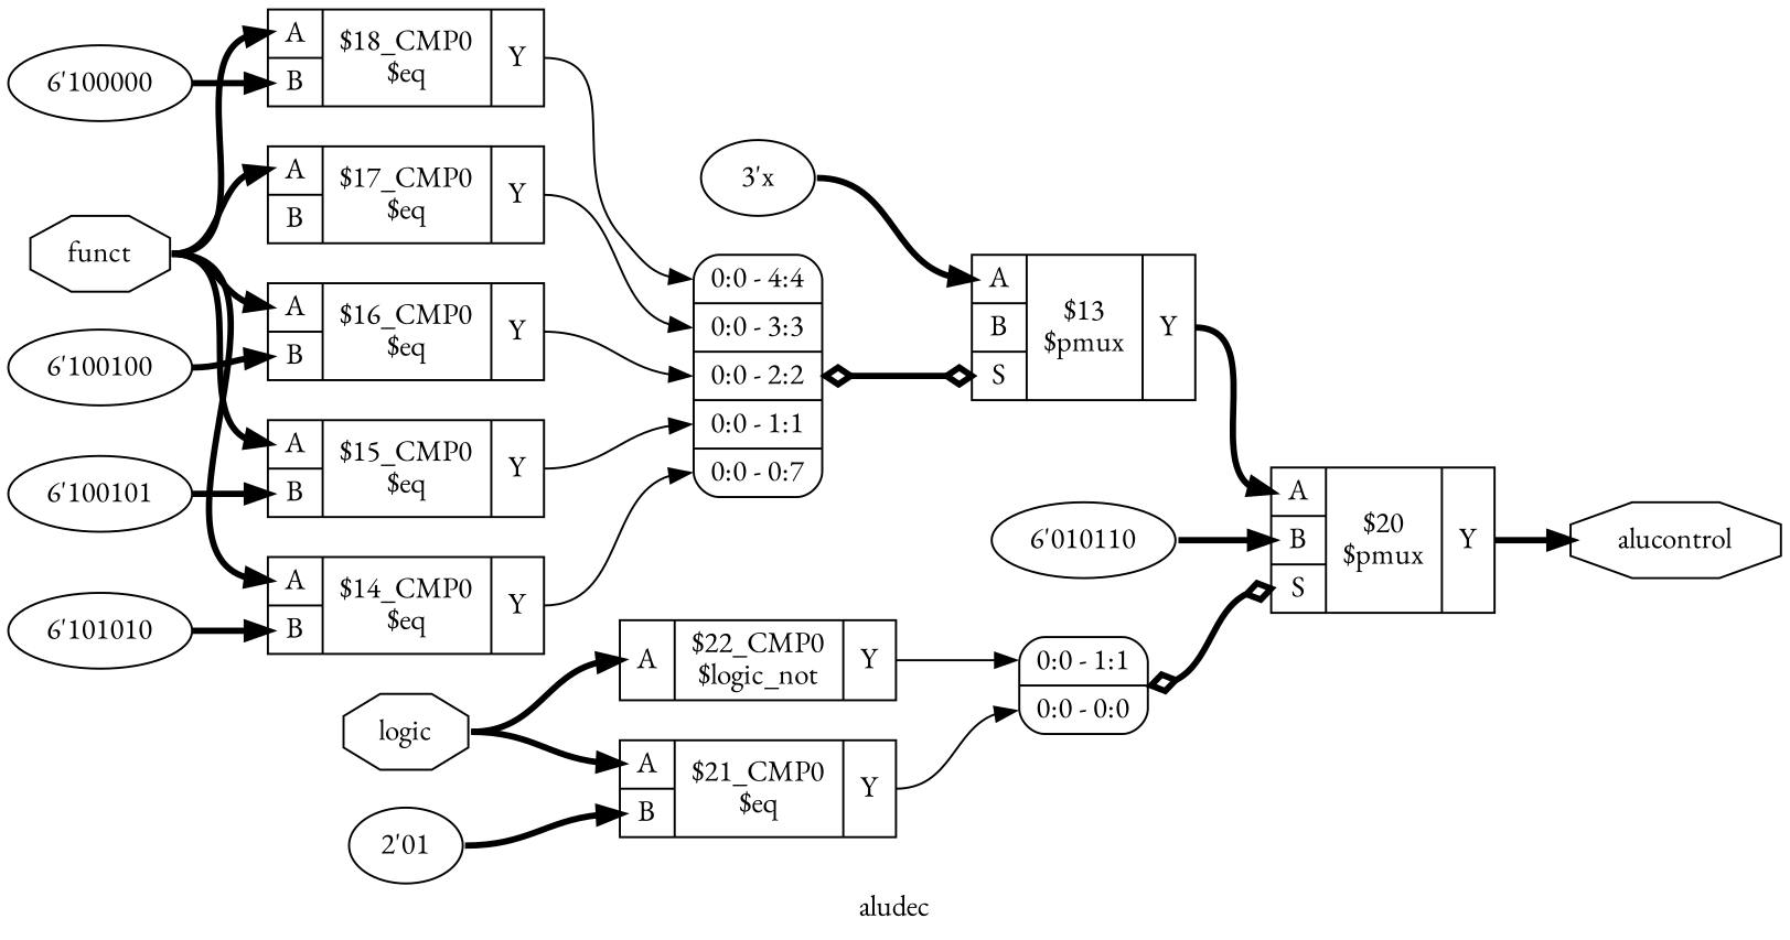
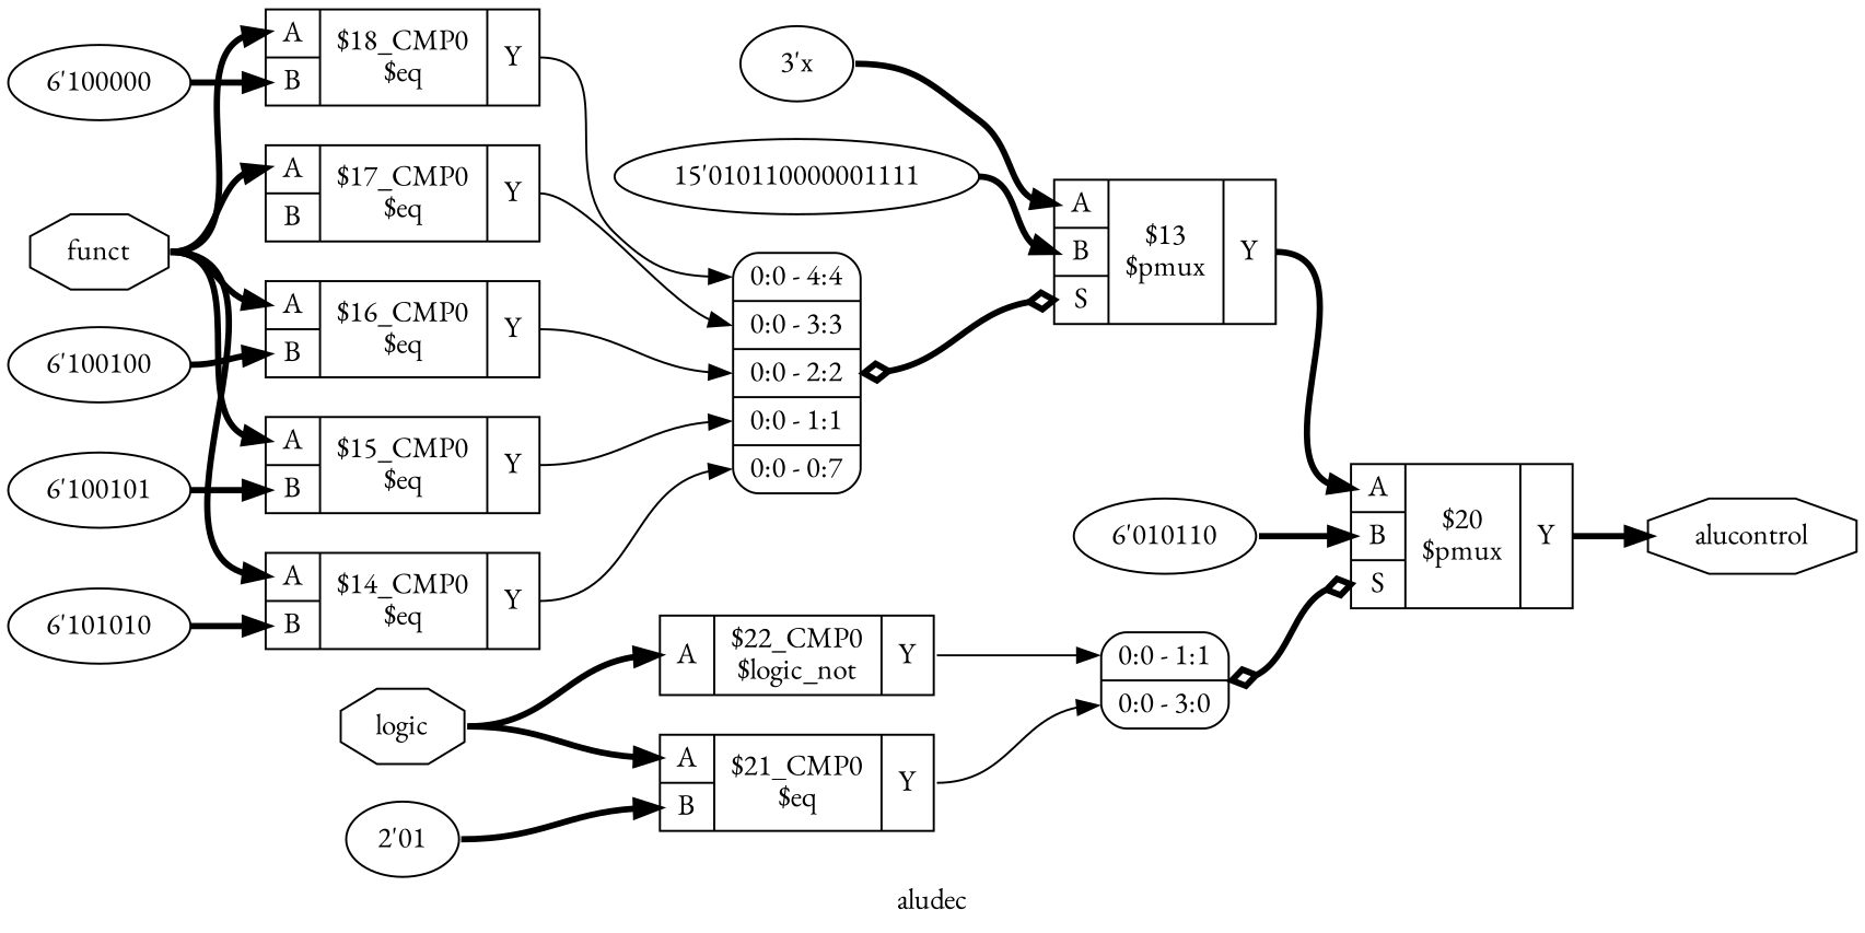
  digraph {
    fontname="EB Garamond"
    label=aludec
    rankdir=LR
    remincross=true
    node [fontname="EB Garamond" shape=record]
    edge [color=black fontname="EB Garamond" headport="p12:w" style="setlinewidth(3)" tailport=e]
    n1 [color=black fontcolor=black label=alucontrol shape=octagon]
    n2 [color=black fontcolor=black label=logic shape=octagon]
    n3 [label="{{<p12> A|<p13> B}|$21_CMP0\n$eq|{<p15> Y}}"]
    n4 [label="{{<p12> A}|$22_CMP0\n$logic_not|{<p15> Y}}"]
-   n5 [label="<s1> 0:0 - 1:1 |<s0> 0:0 - 0:0 " style=rounded]
+   n5 [label="<s1> 0:0 - 1:1 |<s0> 0:0 - 3:0 " style=rounded]
    n6 [color=black fontcolor=black label=funct shape=octagon]
    n7 [label="{{<p12> A|<p13> B}|$14_CMP0\n$eq|{<p15> Y}}"]
    n8 [label="{{<p12> A|<p13> B}|$15_CMP0\n$eq|{<p15> Y}}"]
    n9 [label="{{<p12> A|<p13> B}|$16_CMP0\n$eq|{<p15> Y}}"]
    n10 [label="{{<p12> A|<p13> B}|$17_CMP0\n$eq|{<p15> Y}}"]
    n11 [label="{{<p12> A|<p13> B}|$18_CMP0\n$eq|{<p15> Y}}"]
    n12 [label="<s4> 0:0 - 4:4 |<s3> 0:0 - 3:3 |<s2> 0:0 - 2:2 |<s1> 0:0 - 1:1 |<s0> 0:0 - 0:7 " style=rounded]
    n13 [label="3'x" shape=""]
    n14 [label="{{<p12> A|<p13> B|<p14> S}|$13\n$pmux|{<p15> Y}}"]
    n15 [label="{{<p12> A|<p13> B|<p14> S}|$20\n$pmux|{<p15> Y}}"]
+   n16 [label="15'010110000001111" shape=""]
    n17 [label="6'101010" shape=""]
    n18 [label="6'100101" shape=""]
    n19 [label="6'100100" shape=""]
    n20 [label="6'100000" shape=""]
    n21 [label="6'010110" shape=""]
    n22 [label="2'01" shape=""]
    n2 -> n3
    n2 -> n4
    n3 -> n5 [headport="s0:w" tailport="p15:e" style=""]
    n4 -> n5 [headport="s1:w" tailport="p15:e" style=""]
    n5 -> n15 [arrowhead=odiamond arrowtail=odiamond dir=both headport="p14:w"]
    n6 -> n7
    n6 -> n8
    n6 -> n9
    n6 -> n10
    n6 -> n11
    n7 -> n12 [headport="s0:w" tailport="p15:e" style=""]
    n8 -> n12 [headport="s1:w" tailport="p15:e" style=""]
    n9 -> n12 [headport="s2:w" tailport="p15:e" style=""]
    n10 -> n12 [headport="s3:w" tailport="p15:e" style=""]
    n11 -> n12 [headport="s4:w" tailport="p15:e" style=""]
    n12 -> n14 [arrowhead=odiamond arrowtail=odiamond dir=both headport="p14:w"]
    n13 -> n14
    n14 -> n15 [tailport="p15:e"]
    n15 -> n1 [headport=w tailport="p15:e"]
+   n16 -> n14 [headport="p13:w"]
    n17 -> n7 [headport="p13:w"]
    n18 -> n8 [headport="p13:w"]
    n19 -> n9 [headport="p13:w"]
    n20 -> n11 [headport="p13:w"]
    n21 -> n15 [headport="p13:w"]
    n22 -> n3 [headport="p13:w"]
  }
